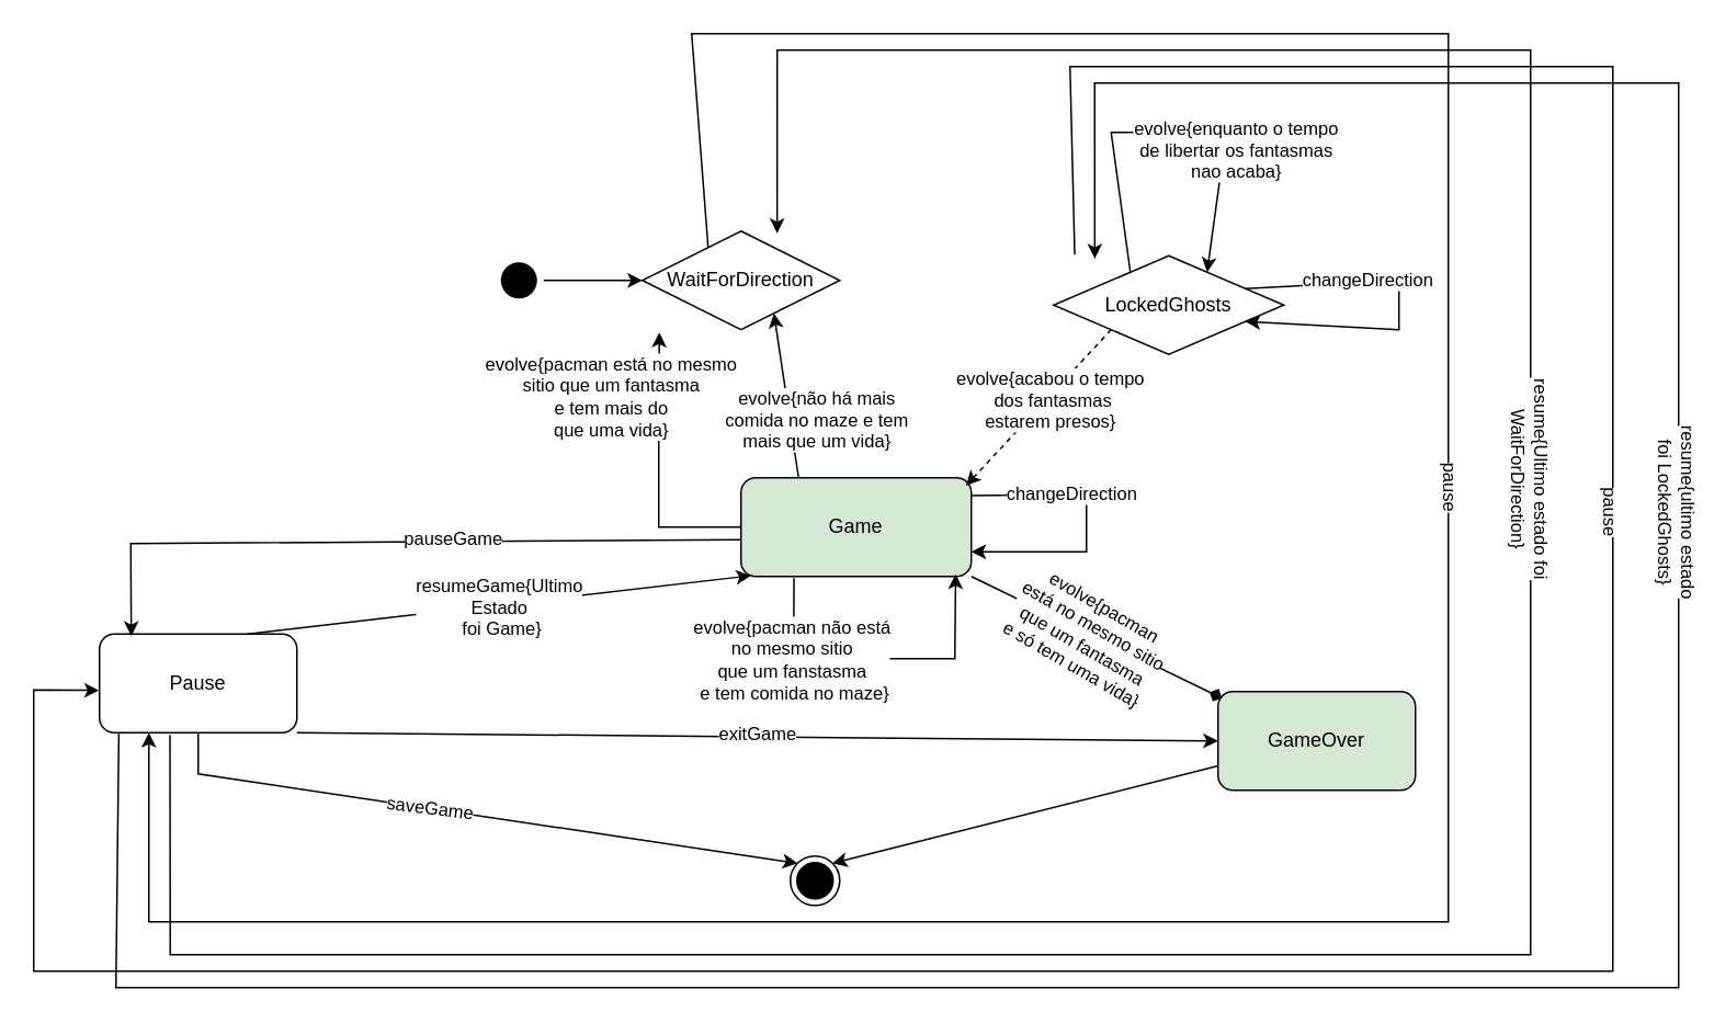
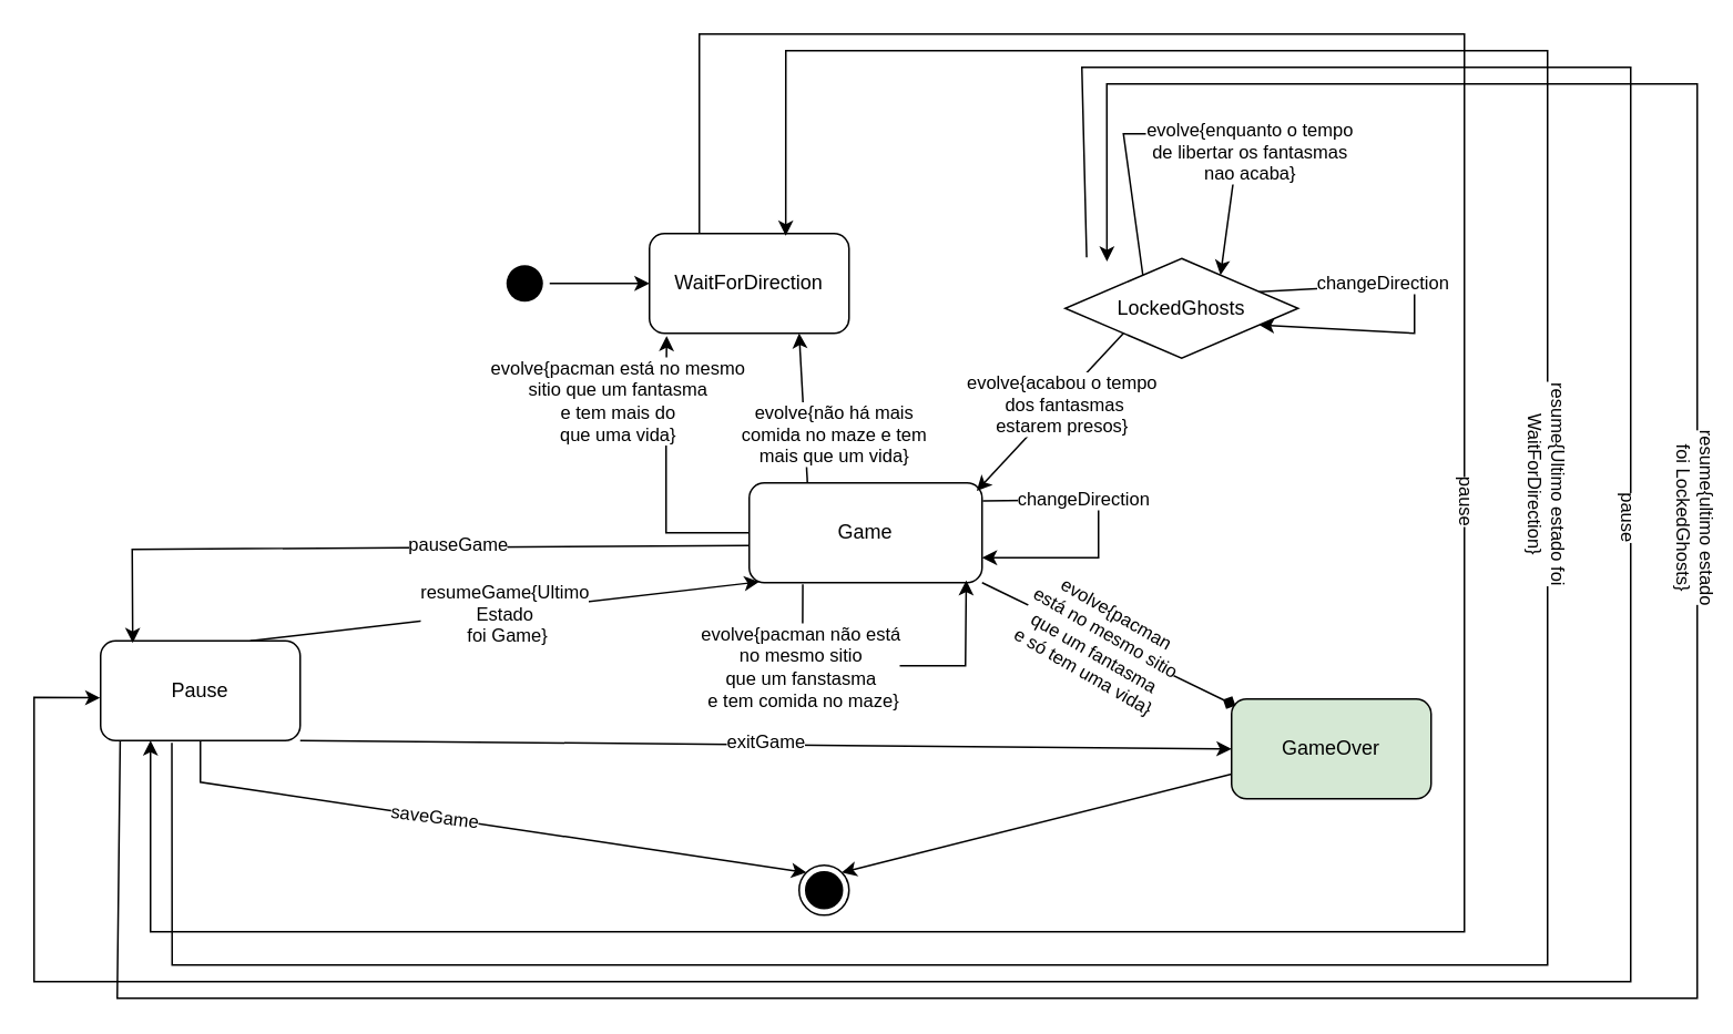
  <mxCell id="0" />
  <mxCell id="1" parent="0" />
  <mxCell id="2" value="" style="ellipse;html=1;shape=startState;fillColor=#000000;strokeColor=none;rounded=1;shadow=0;comic=0;labelBackgroundColor=none;fontFamily=Verdana;fontSize=12;fontColor=#000000;align=center;direction=south;" parent="1" vertex="1"><mxGeometry x="300" y="155" width="30" height="30" as="geometry" /></mxCell>
- <mxCell id="3" value="WaitForDirection" style="rhombus;whiteSpace=wrap;html=1;" parent="1" vertex="1"><mxGeometry x="390" y="140" width="120" height="60" as="geometry" /></mxCell>
+ <mxCell id="3" value="WaitForDirection" style="rounded=1;whiteSpace=wrap;html=1;" parent="1" vertex="1"><mxGeometry x="390" y="140" width="120" height="60" as="geometry" /></mxCell>
  <mxCell id="4" value="" style="endArrow=classic;html=1;rounded=0;exitX=0.5;exitY=0;exitDx=0;exitDy=0;entryX=0;entryY=0.5;entryDx=0;entryDy=0;" parent="1" source="2" target="3" edge="1"><mxGeometry relative="1" as="geometry"><mxPoint x="90" y="170" as="sourcePoint" /><mxPoint x="620" y="60" as="targetPoint" /></mxGeometry></mxCell>
- <mxCell id="5" value="Game" style="rounded=1;whiteSpace=wrap;html=1;fillColor=#d5e8d4;" parent="1" vertex="1"><mxGeometry x="450" y="290" width="140" height="60" as="geometry" /></mxCell>
+ <mxCell id="5" value="Game" style="rounded=1;whiteSpace=wrap;html=1;" parent="1" vertex="1"><mxGeometry x="450" y="290" width="140" height="60" as="geometry" /></mxCell>
  <mxCell id="6" value="Pause" style="rounded=1;whiteSpace=wrap;html=1;" parent="1" vertex="1"><mxGeometry x="60" y="385" width="120" height="60" as="geometry" /></mxCell>
  <mxCell id="7" value="" style="endArrow=classic;html=1;rounded=0;exitX=-0.003;exitY=0.627;exitDx=0;exitDy=0;entryX=0.161;entryY=0.021;entryDx=0;entryDy=0;exitPerimeter=0;entryPerimeter=0;" parent="1" source="5" target="6" edge="1"><mxGeometry relative="1" as="geometry"><mxPoint x="350" y="420" as="sourcePoint" /><mxPoint x="360" y="570" as="targetPoint" /><Array as="points"><mxPoint x="79" y="330" /></Array></mxGeometry></mxCell>
  <mxCell id="8" value="pauseGame" style="edgeLabel;resizable=0;html=1;align=center;verticalAlign=middle;rotation=0;" parent="7" connectable="0" vertex="1"><mxGeometry relative="1" as="geometry"><mxPoint x="38" y="-2" as="offset" /></mxGeometry></mxCell>
  <mxCell id="9" value="" style="endArrow=classic;html=1;rounded=0;exitX=0.75;exitY=0;exitDx=0;exitDy=0;entryX=0.043;entryY=0.992;entryDx=0;entryDy=0;entryPerimeter=0;" parent="1" source="6" target="5" edge="1"><mxGeometry relative="1" as="geometry"><mxPoint x="400" y="290" as="sourcePoint" /><mxPoint x="400" y="420" as="targetPoint" /></mxGeometry></mxCell>
  <mxCell id="10" value="resumeGame{Ultimo &lt;br&gt;Estado&lt;br&gt;&amp;nbsp;foi Game}" style="edgeLabel;resizable=0;html=1;align=center;verticalAlign=middle;rotation=0;" parent="9" connectable="0" vertex="1"><mxGeometry relative="1" as="geometry"><mxPoint y="1" as="offset" /></mxGeometry></mxCell>
  <mxCell id="11" style="rounded=0;orthogonalLoop=1;jettySize=auto;html=1;entryX=1;entryY=0;entryDx=0;entryDy=0;" parent="1" source="12" target="17" edge="1"><mxGeometry relative="1" as="geometry"><mxPoint x="830" y="560" as="targetPoint" /></mxGeometry></mxCell>
  <mxCell id="12" value="GameOver" style="rounded=1;whiteSpace=wrap;html=1;fillColor=#d5e8d4;" parent="1" vertex="1"><mxGeometry x="740" y="420" width="120" height="60" as="geometry" /></mxCell>
  <mxCell id="13" value="" style="endArrow=classic;html=1;rounded=0;exitX=1;exitY=1;exitDx=0;exitDy=0;entryX=0;entryY=0.5;entryDx=0;entryDy=0;" parent="1" source="6" target="12" edge="1"><mxGeometry relative="1" as="geometry"><mxPoint x="400" y="290" as="sourcePoint" /><mxPoint x="500" y="290" as="targetPoint" /></mxGeometry></mxCell>
  <mxCell id="14" value="exitGame" style="edgeLabel;resizable=0;html=1;align=center;verticalAlign=middle;rotation=0;" parent="13" connectable="0" vertex="1"><mxGeometry relative="1" as="geometry"><mxPoint y="-2" as="offset" /></mxGeometry></mxCell>
  <mxCell id="15" value="" style="endArrow=classic;html=1;rounded=0;exitX=0.5;exitY=1;exitDx=0;exitDy=0;entryX=0;entryY=0;entryDx=0;entryDy=0;" parent="1" source="6" target="17" edge="1"><mxGeometry relative="1" as="geometry"><mxPoint x="400" y="290" as="sourcePoint" /><mxPoint x="500" y="290" as="targetPoint" /><Array as="points"><mxPoint x="120" y="470" /></Array></mxGeometry></mxCell>
  <mxCell id="16" value="saveGame" style="edgeLabel;resizable=0;html=1;align=center;verticalAlign=middle;rotation=7;" parent="15" connectable="0" vertex="1"><mxGeometry relative="1" as="geometry"><mxPoint x="-30" y="-5" as="offset" /></mxGeometry></mxCell>
  <mxCell id="17" value="" style="ellipse;html=1;shape=endState;fillColor=#000000;strokeColor=#000000;" parent="1" vertex="1"><mxGeometry x="480" y="520" width="30" height="30" as="geometry" /></mxCell>
  <mxCell id="18" value="" style="endArrow=classic;html=1;rounded=0;exitX=0.25;exitY=0;exitDx=0;exitDy=0;entryX=0.25;entryY=1;entryDx=0;entryDy=0;" parent="1" source="3" target="6" edge="1"><mxGeometry relative="1" as="geometry"><mxPoint x="400" y="310" as="sourcePoint" /><mxPoint x="500" y="310" as="targetPoint" /><Array as="points"><mxPoint x="420" y="20" /><mxPoint x="880" y="20" /><mxPoint x="880" y="560" /><mxPoint x="90" y="560" /></Array></mxGeometry></mxCell>
  <mxCell id="19" value="pause" style="edgeLabel;resizable=0;html=1;align=center;verticalAlign=middle;rotation=90;" parent="18" connectable="0" vertex="1"><mxGeometry relative="1" as="geometry"><mxPoint x="2" y="-153" as="offset" /></mxGeometry></mxCell>
  <mxCell id="20" value="" style="endArrow=classic;html=1;rounded=0;exitX=0.357;exitY=1.022;exitDx=0;exitDy=0;exitPerimeter=0;entryX=0.683;entryY=0.022;entryDx=0;entryDy=0;entryPerimeter=0;" parent="1" source="6" target="3" edge="1"><mxGeometry relative="1" as="geometry"><mxPoint x="400" y="310" as="sourcePoint" /><mxPoint x="500" y="310" as="targetPoint" /><Array as="points"><mxPoint x="103" y="580" /><mxPoint x="930" y="580" /><mxPoint x="930" y="30" /><mxPoint x="472" y="30" /></Array></mxGeometry></mxCell>
  <mxCell id="21" value="resume{Ultimo estado foi&lt;br&gt;WaitForDirection}" style="edgeLabel;resizable=0;html=1;align=center;verticalAlign=middle;rotation=90;" parent="20" connectable="0" vertex="1"><mxGeometry relative="1" as="geometry"><mxPoint y="-211" as="offset" /></mxGeometry></mxCell>
  <mxCell id="22" value="LockedGhosts" style="rhombus;whiteSpace=wrap;html=1;" parent="1" vertex="1"><mxGeometry x="640" y="155" width="140" height="60" as="geometry" /></mxCell>
  <mxCell id="23" value="" style="endArrow=classic;html=1;rounded=0;entryX=0.75;entryY=0;entryDx=0;entryDy=0;exitX=0.25;exitY=0;exitDx=0;exitDy=0;" parent="1" source="22" target="22" edge="1"><mxGeometry relative="1" as="geometry"><mxPoint x="665" y="160" as="sourcePoint" /><mxPoint x="730" y="155" as="targetPoint" /><Array as="points"><mxPoint x="675" y="80" /><mxPoint x="745" y="80" /></Array></mxGeometry></mxCell>
  <mxCell id="24" value="evolve{enquanto o tempo &lt;br&gt;de libertar os fantasmas &lt;br&gt;nao acaba}" style="edgeLabel;resizable=0;html=1;align=center;verticalAlign=middle;" parent="23" connectable="0" vertex="1"><mxGeometry relative="1" as="geometry"><mxPoint x="40" y="10" as="offset" /></mxGeometry></mxCell>
  <mxCell id="25" value="" style="endArrow=classic;html=1;rounded=0;exitX=1;exitY=0.25;exitDx=0;exitDy=0;entryX=1;entryY=0.75;entryDx=0;entryDy=0;" parent="1" source="22" target="22" edge="1"><mxGeometry relative="1" as="geometry"><mxPoint x="800" y="184.6" as="sourcePoint" /><mxPoint x="900" y="184.6" as="targetPoint" /><Array as="points"><mxPoint x="850" y="170" /><mxPoint x="850" y="200" /></Array></mxGeometry></mxCell>
  <mxCell id="26" value="changeDirection" style="edgeLabel;resizable=0;html=1;align=center;verticalAlign=middle;" parent="25" connectable="0" vertex="1"><mxGeometry relative="1" as="geometry"><mxPoint x="-20" y="-15" as="offset" /></mxGeometry></mxCell>
  <mxCell id="27" value="" style="endArrow=classic;html=1;rounded=0;exitX=1.003;exitY=0.18;exitDx=0;exitDy=0;entryX=1;entryY=0.75;entryDx=0;entryDy=0;exitPerimeter=0;" parent="1" source="5" target="5" edge="1"><mxGeometry relative="1" as="geometry"><mxPoint x="610" y="310" as="sourcePoint" /><mxPoint x="710" y="310" as="targetPoint" /><Array as="points"><mxPoint x="660" y="300" /><mxPoint x="660" y="335" /></Array></mxGeometry></mxCell>
  <mxCell id="28" value="changeDirection" style="edgeLabel;resizable=0;html=1;align=center;verticalAlign=middle;" parent="27" connectable="0" vertex="1"><mxGeometry relative="1" as="geometry"><mxPoint x="-10" y="-18" as="offset" /></mxGeometry></mxCell>
- <mxCell id="29" value="" style="endArrow=classic;html=1;rounded=0;exitX=0;exitY=1;exitDx=0;exitDy=0;entryX=0.977;entryY=0.08;entryDx=0;entryDy=0;entryPerimeter=0;dashed=1;" parent="1" source="22" target="5" edge="1"><mxGeometry relative="1" as="geometry"><mxPoint x="610" y="310" as="sourcePoint" /><mxPoint x="590" y="290" as="targetPoint" /></mxGeometry></mxCell>
+ <mxCell id="29" value="" style="endArrow=classic;html=1;rounded=0;exitX=0;exitY=1;exitDx=0;exitDy=0;entryX=0.977;entryY=0.08;entryDx=0;entryDy=0;entryPerimeter=0;" parent="1" source="22" target="5" edge="1"><mxGeometry relative="1" as="geometry"><mxPoint x="610" y="310" as="sourcePoint" /><mxPoint x="590" y="290" as="targetPoint" /></mxGeometry></mxCell>
  <mxCell id="30" value="evolve{acabou o tempo&lt;br&gt;&amp;nbsp;dos fantasmas &lt;br&gt;estarem presos}" style="edgeLabel;resizable=0;html=1;align=center;verticalAlign=middle;rotation=0;" parent="29" connectable="0" vertex="1"><mxGeometry relative="1" as="geometry"><mxPoint x="7" y="-5" as="offset" /></mxGeometry></mxCell>
  <mxCell id="31" value="" style="endArrow=diamond;html=1;rounded=0;exitX=1;exitY=1;exitDx=0;exitDy=0;entryX=0.02;entryY=0.067;entryDx=0;entryDy=0;entryPerimeter=0;" parent="1" source="5" target="12" edge="1"><mxGeometry relative="1" as="geometry"><mxPoint x="640" y="380" as="sourcePoint" /><mxPoint x="740" y="380" as="targetPoint" /></mxGeometry></mxCell>
  <mxCell id="32" value="evolve{pacman &lt;br&gt;está no mesmo sitio &lt;br&gt;que um fantasma &lt;br&gt;e só tem uma vida}" style="edgeLabel;resizable=0;html=1;align=center;verticalAlign=middle;rotation=30;" parent="31" connectable="0" vertex="1"><mxGeometry relative="1" as="geometry"><mxPoint x="-6" y="-2" as="offset" /></mxGeometry></mxCell>
  <mxCell id="33" value="" style="endArrow=classic;html=1;rounded=0;exitX=0;exitY=0.5;exitDx=0;exitDy=0;entryX=0.086;entryY=1.028;entryDx=0;entryDy=0;entryPerimeter=0;" parent="1" source="5" target="3" edge="1"><mxGeometry relative="1" as="geometry"><mxPoint x="800" y="440" as="sourcePoint" /><mxPoint x="700" y="440" as="targetPoint" /><Array as="points"><mxPoint x="400" y="320" /><mxPoint x="400" y="250" /></Array></mxGeometry></mxCell>
  <mxCell id="34" value="evolve{pacman está no mesmo &lt;br&gt;sitio que um fantasma &lt;br&gt;e tem mais do &lt;br&gt;que uma vida}" style="edgeLabel;resizable=0;html=1;align=center;verticalAlign=middle;" parent="33" connectable="0" vertex="1"><mxGeometry relative="1" as="geometry"><mxPoint x="-30" y="-46" as="offset" /></mxGeometry></mxCell>
  <mxCell id="35" value="" style="endArrow=classic;html=1;rounded=0;exitX=0.23;exitY=1.018;exitDx=0;exitDy=0;exitPerimeter=0;entryX=0.932;entryY=0.977;entryDx=0;entryDy=0;entryPerimeter=0;" parent="1" source="5" target="5" edge="1"><mxGeometry relative="1" as="geometry"><mxPoint x="480" y="400" as="sourcePoint" /><mxPoint x="580" y="400" as="targetPoint" /><Array as="points"><mxPoint x="482" y="400" /><mxPoint x="580" y="400" /></Array></mxGeometry></mxCell>
  <mxCell id="36" value="evolve{pacman não está &lt;br&gt;no mesmo sitio &lt;br&gt;que um fanstasma&lt;br&gt;&amp;nbsp;e tem comida no maze}" style="edgeLabel;resizable=0;html=1;align=center;verticalAlign=middle;" parent="35" connectable="0" vertex="1"><mxGeometry relative="1" as="geometry"><mxPoint x="-52" as="offset" /></mxGeometry></mxCell>
  <mxCell id="37" value="" style="endArrow=classic;html=1;rounded=0;exitX=0.092;exitY=-0.011;exitDx=0;exitDy=0;entryX=-0.002;entryY=0.571;entryDx=0;entryDy=0;exitPerimeter=0;entryPerimeter=0;" parent="1" source="22" target="6" edge="1"><mxGeometry relative="1" as="geometry"><mxPoint x="555" y="140" as="sourcePoint" /><mxPoint x="405" y="510" as="targetPoint" /><Array as="points"><mxPoint x="650" y="40" /><mxPoint x="980" y="40" /><mxPoint x="980" y="590" /><mxPoint x="20" y="590" /><mxPoint x="20" y="419" /></Array></mxGeometry></mxCell>
  <mxCell id="38" value="pause" style="edgeLabel;resizable=0;html=1;align=center;verticalAlign=middle;rotation=90;" parent="37" connectable="0" vertex="1"><mxGeometry relative="1" as="geometry"><mxPoint x="88" y="-280" as="offset" /></mxGeometry></mxCell>
  <mxCell id="39" value="" style="endArrow=classic;html=1;rounded=0;entryX=0.179;entryY=0.03;entryDx=0;entryDy=0;exitX=0.098;exitY=1.002;exitDx=0;exitDy=0;exitPerimeter=0;entryPerimeter=0;" parent="1" source="6" target="22" edge="1"><mxGeometry relative="1" as="geometry"><mxPoint x="292.84" y="530.12" as="sourcePoint" /><mxPoint x="702.82" y="175.9" as="targetPoint" /><Array as="points"><mxPoint x="70" y="600" /><mxPoint x="1020" y="600" /><mxPoint x="1020" y="50" /><mxPoint x="665" y="50" /></Array></mxGeometry></mxCell>
  <mxCell id="40" value="resume{ultimo estado &lt;br&gt;foi LockedGhosts}" style="edgeLabel;resizable=0;html=1;align=center;verticalAlign=middle;rotation=90;" parent="39" connectable="0" vertex="1"><mxGeometry relative="1" as="geometry"><mxPoint x="47" y="-290" as="offset" /></mxGeometry></mxCell>
  <mxCell id="41" value="" style="endArrow=classic;html=1;rounded=0;exitX=0.25;exitY=0;exitDx=0;exitDy=0;entryX=0.75;entryY=1;entryDx=0;entryDy=0;" parent="1" source="5" target="3" edge="1"><mxGeometry relative="1" as="geometry"><mxPoint x="570" y="320" as="sourcePoint" /><mxPoint x="670" y="320" as="targetPoint" /></mxGeometry></mxCell>
  <mxCell id="42" value="evolve{não há mais &lt;br&gt;comida no maze e tem &lt;br&gt;mais que um vida}" style="edgeLabel;resizable=0;html=1;align=center;verticalAlign=middle;" parent="41" connectable="0" vertex="1"><mxGeometry relative="1" as="geometry"><mxPoint x="18" y="15" as="offset" /></mxGeometry></mxCell>
